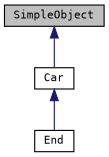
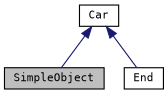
  digraph {
    fontname="DejaVu Sans Mono"
    node [color=black fillcolor=white fontname="DejaVu Sans Mono" fontsize=10 shape=record style=filled]
    edge [color=midnightblue dir=back fontname="DejaVu Sans Mono" fontsize=10 labelfontname=Helvetica labelfontsize=10 style=solid]
    n1 [fillcolor=grey75 fontcolor=black height=0.2 label=SimpleObject width=0.4]
    n2 [height=0.2 label=Car width=0.4]
    n3 [height=0.2 label=End width=0.4]
-   n1 -> n2
+   n2 -> n1
    n2 -> n3
  }
